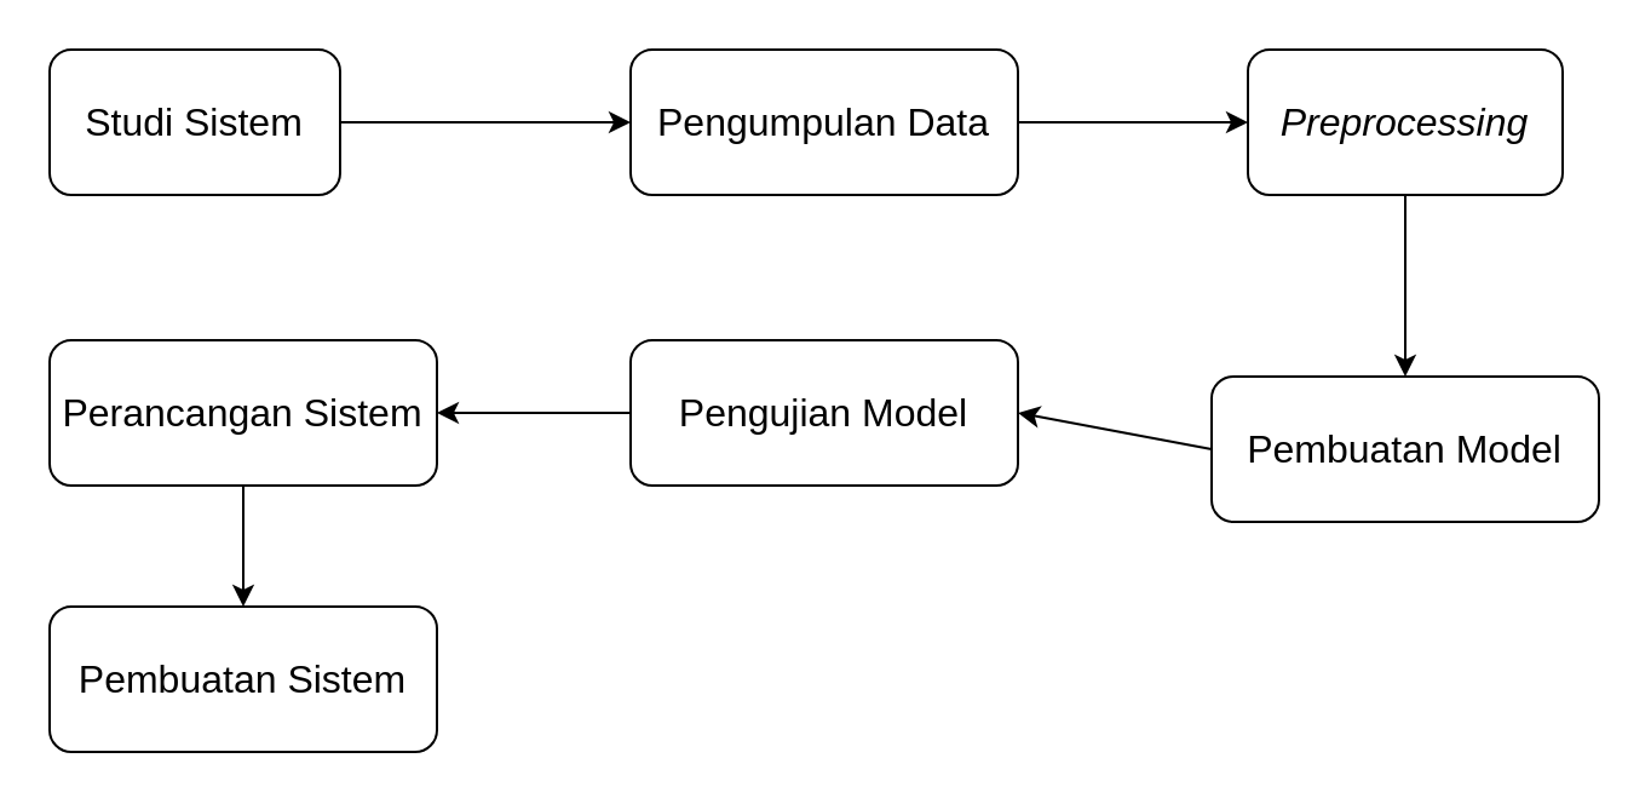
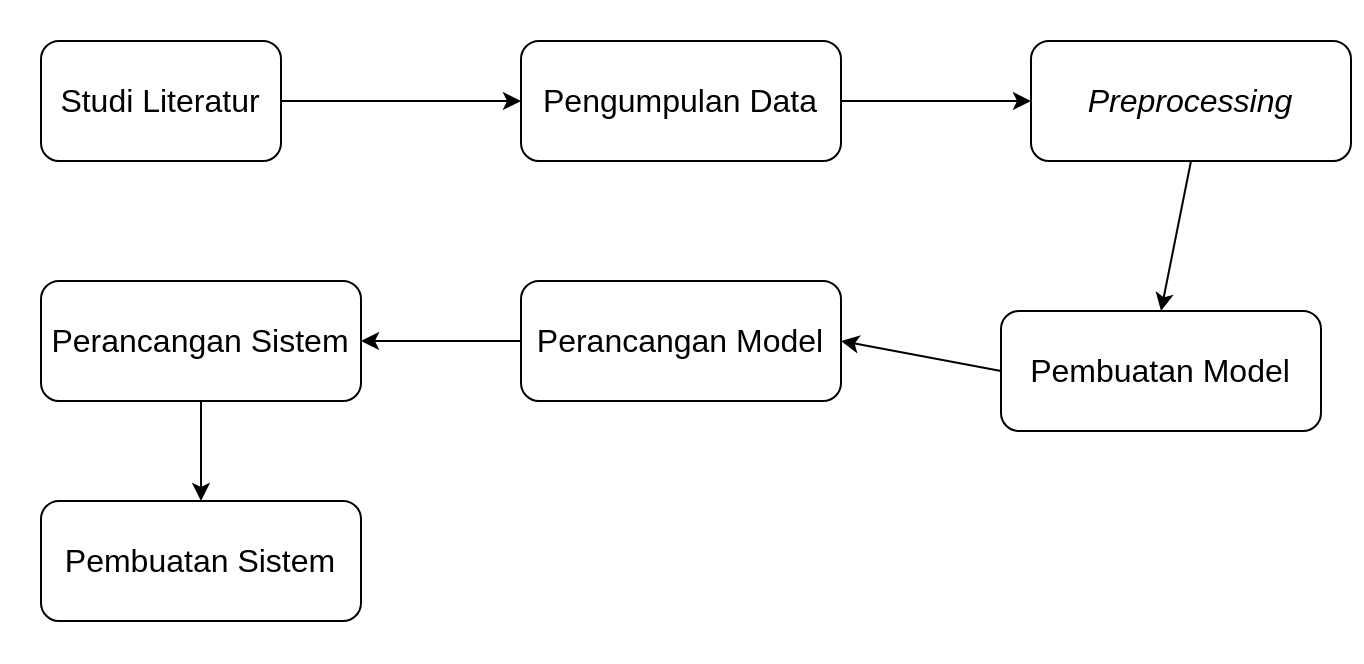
  <mxCell id="0" />
  <mxCell id="1" parent="0" />
- <mxCell id="2" value="&lt;font style=&quot;font-size: 16px&quot;&gt;Studi Sistem&lt;/font&gt;" style="rounded=1;whiteSpace=wrap;html=1;" vertex="1" parent="1"><mxGeometry x="20" y="20" width="120" height="60" as="geometry" /></mxCell>
+ <mxCell id="2" value="&lt;font style=&quot;font-size: 16px&quot;&gt;Studi Literatur&lt;/font&gt;" style="rounded=1;whiteSpace=wrap;html=1;" vertex="1" parent="1"><mxGeometry x="20" y="20" width="120" height="60" as="geometry" /></mxCell>
  <mxCell id="3" value="&lt;font style=&quot;font-size: 16px&quot;&gt;Pengumpulan Data&lt;/font&gt;" style="rounded=1;whiteSpace=wrap;html=1;" vertex="1" parent="1"><mxGeometry x="260" y="20" width="160" height="60" as="geometry" /></mxCell>
- <mxCell id="4" value="&lt;font style=&quot;font-size: 16px&quot;&gt;&lt;i&gt;Preprocessing&lt;/i&gt;&lt;br&gt;&lt;/font&gt;" style="rounded=1;whiteSpace=wrap;html=1;" vertex="1" parent="1"><mxGeometry x="515" y="20" width="130" height="60" as="geometry" /></mxCell>
+ <mxCell id="4" value="&lt;font style=&quot;font-size: 16px&quot;&gt;&lt;i&gt;Preprocessing&lt;/i&gt;&lt;br&gt;&lt;/font&gt;" style="rounded=1;whiteSpace=wrap;html=1;" vertex="1" parent="1"><mxGeometry x="515" y="20" width="160" height="60" as="geometry" /></mxCell>
  <mxCell id="5" value="&lt;font style=&quot;font-size: 16px&quot;&gt;Pembuatan Model&lt;br&gt;&lt;/font&gt;" style="rounded=1;whiteSpace=wrap;html=1;" vertex="1" parent="1"><mxGeometry x="500" y="155" width="160" height="60" as="geometry" /></mxCell>
- <mxCell id="6" value="&lt;font style=&quot;font-size: 16px&quot;&gt;Pengujian Model&lt;br&gt;&lt;/font&gt;" style="rounded=1;whiteSpace=wrap;html=1;" vertex="1" parent="1"><mxGeometry x="260" y="140" width="160" height="60" as="geometry" /></mxCell>
+ <mxCell id="6" value="&lt;font style=&quot;font-size: 16px&quot;&gt;Perancangan Model&lt;br&gt;&lt;/font&gt;" style="rounded=1;whiteSpace=wrap;html=1;" vertex="1" parent="1"><mxGeometry x="260" y="140" width="160" height="60" as="geometry" /></mxCell>
  <mxCell id="7" value="&lt;font style=&quot;font-size: 16px&quot;&gt;Perancangan Sistem&lt;br&gt;&lt;/font&gt;" style="rounded=1;whiteSpace=wrap;html=1;" vertex="1" parent="1"><mxGeometry x="20" y="140" width="160" height="60" as="geometry" /></mxCell>
  <mxCell id="8" value="&lt;font style=&quot;font-size: 16px&quot;&gt;Pembuatan Sistem&lt;br&gt;&lt;/font&gt;" style="rounded=1;whiteSpace=wrap;html=1;" vertex="1" parent="1"><mxGeometry x="20" y="250" width="160" height="60" as="geometry" /></mxCell>
  <mxCell id="9" value="" style="endArrow=classic;html=1;exitX=1;exitY=0.5;exitDx=0;exitDy=0;entryX=0;entryY=0.5;entryDx=0;entryDy=0;" edge="1" parent="1" source="2" target="3"><mxGeometry width="50" height="50" relative="1" as="geometry"><mxPoint x="460" y="310" as="sourcePoint" /><mxPoint x="510" y="260" as="targetPoint" /></mxGeometry></mxCell>
  <mxCell id="10" value="" style="endArrow=classic;html=1;exitX=1;exitY=0.5;exitDx=0;exitDy=0;entryX=0;entryY=0.5;entryDx=0;entryDy=0;" edge="1" parent="1" source="3" target="4"><mxGeometry width="50" height="50" relative="1" as="geometry"><mxPoint x="460" y="280" as="sourcePoint" /><mxPoint x="510" y="230" as="targetPoint" /></mxGeometry></mxCell>
  <mxCell id="11" value="" style="endArrow=classic;html=1;exitX=0.5;exitY=1;exitDx=0;exitDy=0;entryX=0.5;entryY=0;entryDx=0;entryDy=0;" edge="1" parent="1" source="4" target="5"><mxGeometry width="50" height="50" relative="1" as="geometry"><mxPoint x="460" y="280" as="sourcePoint" /><mxPoint x="510" y="230" as="targetPoint" /></mxGeometry></mxCell>
  <mxCell id="12" value="" style="endArrow=classic;html=1;exitX=0;exitY=0.5;exitDx=0;exitDy=0;entryX=1;entryY=0.5;entryDx=0;entryDy=0;" edge="1" parent="1" source="5" target="6"><mxGeometry width="50" height="50" relative="1" as="geometry"><mxPoint x="460" y="280" as="sourcePoint" /><mxPoint x="510" y="230" as="targetPoint" /></mxGeometry></mxCell>
  <mxCell id="13" value="" style="endArrow=classic;html=1;exitX=0;exitY=0.5;exitDx=0;exitDy=0;entryX=1;entryY=0.5;entryDx=0;entryDy=0;" edge="1" parent="1" source="6" target="7"><mxGeometry width="50" height="50" relative="1" as="geometry"><mxPoint x="290" y="280" as="sourcePoint" /><mxPoint x="340" y="230" as="targetPoint" /></mxGeometry></mxCell>
  <mxCell id="14" value="" style="endArrow=classic;html=1;exitX=0.5;exitY=1;exitDx=0;exitDy=0;entryX=0.5;entryY=0;entryDx=0;entryDy=0;" edge="1" parent="1" source="7" target="8"><mxGeometry width="50" height="50" relative="1" as="geometry"><mxPoint x="290" y="280" as="sourcePoint" /><mxPoint x="340" y="230" as="targetPoint" /></mxGeometry></mxCell>
